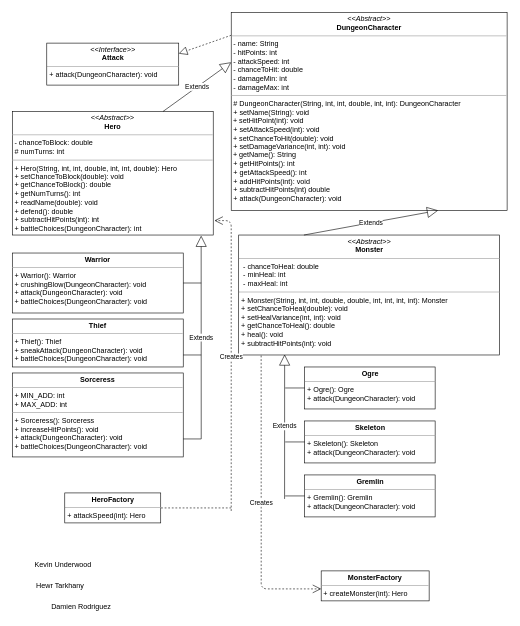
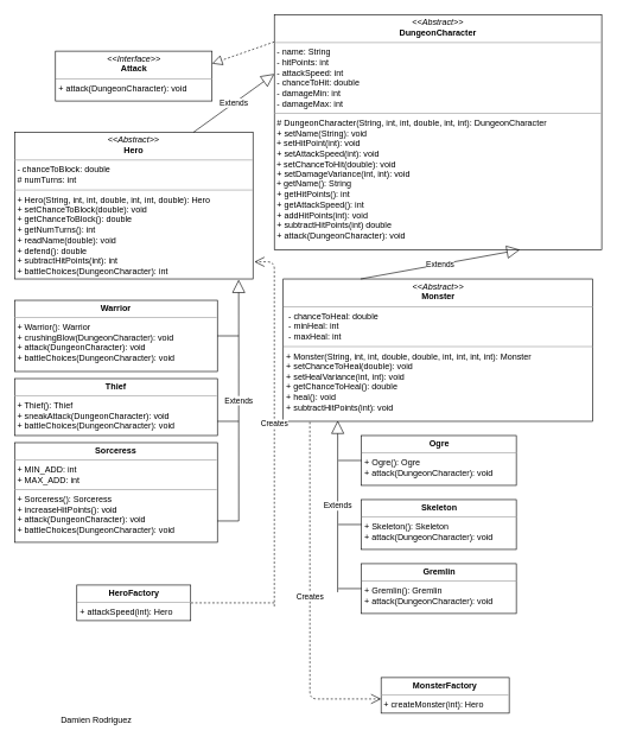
  <mxCell id="0" />
  <mxCell id="1" parent="0" />
  <mxCell id="2" value="&lt;p style=&quot;margin: 0px ; margin-top: 4px ; text-align: center&quot;&gt;&lt;i&gt;&amp;lt;&amp;lt;Interface&amp;gt;&amp;gt;&lt;/i&gt;&lt;br&gt;&lt;b&gt;Attack&lt;/b&gt;&lt;/p&gt;&lt;hr size=&quot;1&quot;&gt;&lt;p style=&quot;margin: 0px ; margin-left: 4px&quot;&gt;+ attack(DungeonCharacter): void&lt;br&gt;&lt;/p&gt;" style="verticalAlign=top;align=left;overflow=fill;fontSize=12;fontFamily=Helvetica;html=1;" vertex="1" parent="1"><mxGeometry x="77.5" y="71" width="220" height="70" as="geometry" /></mxCell>
  <mxCell id="3" value="&lt;p style=&quot;margin: 0px ; margin-top: 4px ; text-align: center&quot;&gt;&lt;i&gt;&amp;lt;&amp;lt;Abstract&amp;gt;&amp;gt;&lt;/i&gt;&lt;br&gt;&lt;b&gt;DungeonCharacter&lt;/b&gt;&lt;/p&gt;&lt;hr size=&quot;1&quot;&gt;&lt;p style=&quot;margin: 0px ; margin-left: 4px&quot;&gt;- name: String&lt;br&gt;- hitPoints: int&lt;/p&gt;&lt;p style=&quot;margin: 0px ; margin-left: 4px&quot;&gt;- attackSpeed: int&lt;br&gt;- chanceToHit: double&lt;/p&gt;&lt;p style=&quot;margin: 0px ; margin-left: 4px&quot;&gt;- damageMin: int&lt;br&gt;- damageMax: int&lt;/p&gt;&lt;hr size=&quot;1&quot;&gt;&lt;p style=&quot;margin: 0px ; margin-left: 4px&quot;&gt;# DungeonCharacter(String, int, int, double, int, int): DungeonCharacter&lt;br&gt;+ setName(String): void&lt;br&gt;&lt;/p&gt;&amp;nbsp;+ setHitPoint(int): void&lt;br&gt;&lt;p style=&quot;margin: 0px ; margin-left: 4px&quot;&gt;+ setAttackSpeed(int): void&lt;/p&gt;&amp;nbsp;+ setChanceToHit(double): void&lt;br&gt;&lt;p style=&quot;margin: 0px ; margin-left: 4px&quot;&gt;+ setDamageVariance(int, int): void&lt;br&gt;&lt;/p&gt;&amp;nbsp;+ getName(): String&lt;br&gt;&lt;p style=&quot;margin: 0px ; margin-left: 4px&quot;&gt;+ getHitPoints(): int&lt;/p&gt;&lt;p style=&quot;margin: 0px ; margin-left: 4px&quot;&gt;+ getAttackSpeed(): int&lt;/p&gt;&lt;p style=&quot;margin: 0px ; margin-left: 4px&quot;&gt;+ addHitPoints(int): void&lt;/p&gt;&lt;p style=&quot;margin: 0px ; margin-left: 4px&quot;&gt;+ subtractHitPoints(int) double&lt;/p&gt;&lt;p style=&quot;margin: 0px ; margin-left: 4px&quot;&gt;+ attack(DungeonCharacter): void&lt;br&gt;&lt;/p&gt;&lt;p style=&quot;margin: 0px ; margin-left: 4px&quot;&gt;&lt;br&gt;&lt;/p&gt;" style="verticalAlign=top;align=left;overflow=fill;fontSize=12;fontFamily=Helvetica;html=1;" vertex="1" parent="1"><mxGeometry x="385" y="20" width="460" height="330" as="geometry" /></mxCell>
  <mxCell id="4" value="" style="endArrow=block;dashed=1;endFill=0;endSize=12;html=1;entryX=1;entryY=0.25;entryDx=0;entryDy=0;exitX=0;exitY=0.115;exitDx=0;exitDy=0;exitPerimeter=0;" edge="1" parent="1" source="3" target="2"><mxGeometry width="160" relative="1" as="geometry"><mxPoint x="355" y="171" as="sourcePoint" /><mxPoint x="515" y="171" as="targetPoint" /></mxGeometry></mxCell>
  <mxCell id="5" value="&lt;p style=&quot;margin: 0px ; margin-top: 4px ; text-align: center&quot;&gt;&lt;i&gt;&amp;lt;&amp;lt;Abstract&amp;gt;&amp;gt;&lt;/i&gt;&lt;br&gt;&lt;b&gt;Hero&lt;/b&gt;&lt;/p&gt;&lt;hr size=&quot;1&quot;&gt;&lt;p style=&quot;margin: 0px ; margin-left: 4px&quot;&gt;- chanceToBlock: double&lt;br&gt;# numTurns: int&lt;/p&gt;&lt;hr size=&quot;1&quot;&gt;&lt;p style=&quot;margin: 0px ; margin-left: 4px&quot;&gt;+ Hero(String, int, int, double, int, int, double): Hero&lt;br&gt;+ setChanceToBlock(double): void&lt;/p&gt;&lt;p style=&quot;margin: 0px ; margin-left: 4px&quot;&gt;+ getChanceToBlock(): double&lt;br&gt;+ getNumTurns(): int&lt;/p&gt;&lt;p style=&quot;margin: 0px ; margin-left: 4px&quot;&gt;+ readName(double): void&lt;/p&gt;&lt;p style=&quot;margin: 0px ; margin-left: 4px&quot;&gt;+ defend(): double&lt;br&gt;+ subtractHitPoints(int): int&lt;/p&gt;&lt;p style=&quot;margin: 0px ; margin-left: 4px&quot;&gt;+ battleChoices(DungeonCharacter): int&lt;/p&gt;" style="verticalAlign=top;align=left;overflow=fill;fontSize=12;fontFamily=Helvetica;html=1;" vertex="1" parent="1"><mxGeometry x="20" y="185" width="335" height="206" as="geometry" /></mxCell>
  <mxCell id="6" value="&lt;p style=&quot;margin: 0px ; margin-top: 4px ; text-align: center&quot;&gt;&lt;i&gt;&amp;lt;&amp;lt;Abstract&amp;gt;&amp;gt;&lt;/i&gt;&lt;br&gt;&lt;b&gt;Monster&lt;/b&gt;&lt;/p&gt;&lt;hr size=&quot;1&quot;&gt;&lt;p style=&quot;margin: 0px ; margin-left: 4px&quot;&gt;&amp;nbsp;- chanceToHeal: double&lt;br&gt;&amp;nbsp;- minHeal: int&lt;/p&gt;&lt;p style=&quot;margin: 0px ; margin-left: 4px&quot;&gt;&amp;nbsp;- maxHeal: int&lt;br&gt;&lt;/p&gt;&lt;hr size=&quot;1&quot;&gt;&lt;p style=&quot;margin: 0px ; margin-left: 4px&quot;&gt;+ Monster(String, int, int, double, double, int, int, int, int): Monster&lt;br&gt;&lt;/p&gt;&lt;p style=&quot;margin: 0px ; margin-left: 4px&quot;&gt;+ setChanceToHeal(double): void&lt;br&gt;+ setHealVariance(int, int): void&lt;/p&gt;&lt;p style=&quot;margin: 0px ; margin-left: 4px&quot;&gt;+ getChanceToHeal(): double&lt;/p&gt;&lt;p style=&quot;margin: 0px ; margin-left: 4px&quot;&gt;+ heal(): void&lt;br&gt;+ subtractHitPoints(int): void&lt;/p&gt;" style="verticalAlign=top;align=left;overflow=fill;fontSize=12;fontFamily=Helvetica;html=1;" vertex="1" parent="1"><mxGeometry x="397.5" y="391" width="435" height="200" as="geometry" /></mxCell>
  <mxCell id="7" value="&lt;p style=&quot;margin: 0px ; margin-top: 4px ; text-align: center&quot;&gt;&lt;b&gt;Warrior&lt;/b&gt;&lt;/p&gt;&lt;hr size=&quot;1&quot;&gt;&lt;p style=&quot;margin: 0px ; margin-left: 4px&quot;&gt;+ Warrior(): Warrior&lt;br&gt;+ crushingBlow(DungeonCharacter): void&lt;/p&gt;&lt;p style=&quot;margin: 0px ; margin-left: 4px&quot;&gt;+ attack(DungeonCharacter): void&lt;/p&gt;&lt;p style=&quot;margin: 0px ; margin-left: 4px&quot;&gt;+ battleChoices(DungeonCharacter): void&lt;br&gt;&lt;/p&gt;" style="verticalAlign=top;align=left;overflow=fill;fontSize=12;fontFamily=Helvetica;html=1;" vertex="1" parent="1"><mxGeometry x="20" y="421" width="285" height="100" as="geometry" /></mxCell>
  <mxCell id="8" value="&lt;p style=&quot;margin: 0px ; margin-top: 4px ; text-align: center&quot;&gt;&lt;b&gt;Thief&lt;/b&gt;&lt;br&gt;&lt;/p&gt;&lt;hr size=&quot;1&quot;&gt;&lt;p style=&quot;margin: 0px ; margin-left: 4px&quot;&gt;+ Thief(): Thief&lt;/p&gt;&lt;p style=&quot;margin: 0px ; margin-left: 4px&quot;&gt;+ sneakAttack(DungeonCharacter): void&lt;/p&gt;&lt;p style=&quot;margin: 0px ; margin-left: 4px&quot;&gt;+ battleChoices(DungeonCharacter): void&lt;br&gt;&lt;/p&gt;" style="verticalAlign=top;align=left;overflow=fill;fontSize=12;fontFamily=Helvetica;html=1;" vertex="1" parent="1"><mxGeometry x="20" y="531" width="285" height="80" as="geometry" /></mxCell>
  <mxCell id="9" value="&lt;p style=&quot;margin: 0px ; margin-top: 4px ; text-align: center&quot;&gt;&lt;b&gt;Sorceress&lt;/b&gt;&lt;/p&gt;&lt;hr size=&quot;1&quot;&gt;&lt;p style=&quot;margin: 0px ; margin-left: 4px&quot;&gt;+ MIN_ADD: int&lt;br&gt;+ MAX_ADD: int&lt;br&gt;&lt;/p&gt;&lt;hr size=&quot;1&quot;&gt;&lt;p style=&quot;margin: 0px ; margin-left: 4px&quot;&gt;+ Sorceress(): Sorceress&lt;br&gt;+ increaseHitPoints(): void&lt;/p&gt;&lt;p style=&quot;margin: 0px ; margin-left: 4px&quot;&gt;+ attack(DungeonCharacter): void&lt;/p&gt;&lt;p style=&quot;margin: 0px ; margin-left: 4px&quot;&gt;+ battleChoices(DungeonCharacter): void&lt;br&gt;&lt;/p&gt;" style="verticalAlign=top;align=left;overflow=fill;fontSize=12;fontFamily=Helvetica;html=1;" vertex="1" parent="1"><mxGeometry x="20" y="621" width="285" height="140" as="geometry" /></mxCell>
  <mxCell id="10" value="Extends" style="endArrow=block;endSize=16;endFill=0;html=1;entryX=0.94;entryY=1.005;entryDx=0;entryDy=0;entryPerimeter=0;" edge="1" parent="1" target="5"><mxGeometry width="160" relative="1" as="geometry"><mxPoint x="335" y="731" as="sourcePoint" /><mxPoint x="515" y="611" as="targetPoint" /></mxGeometry></mxCell>
  <mxCell id="11" value="" style="endArrow=none;html=1;entryX=1;entryY=0.5;entryDx=0;entryDy=0;" edge="1" parent="1" target="7"><mxGeometry width="50" height="50" relative="1" as="geometry"><mxPoint x="335" y="471" as="sourcePoint" /><mxPoint x="455" y="571" as="targetPoint" /></mxGeometry></mxCell>
  <mxCell id="12" value="" style="endArrow=none;html=1;entryX=1;entryY=0.5;entryDx=0;entryDy=0;" edge="1" parent="1"><mxGeometry width="50" height="50" relative="1" as="geometry"><mxPoint x="335" y="731" as="sourcePoint" /><mxPoint x="305" y="731" as="targetPoint" /></mxGeometry></mxCell>
  <mxCell id="13" value="" style="endArrow=none;html=1;entryX=1;entryY=0.75;entryDx=0;entryDy=0;" edge="1" parent="1" target="8"><mxGeometry width="50" height="50" relative="1" as="geometry"><mxPoint x="335" y="591" as="sourcePoint" /><mxPoint x="325" y="491" as="targetPoint" /></mxGeometry></mxCell>
  <mxCell id="14" value="Extends" style="endArrow=block;endSize=16;endFill=0;html=1;entryX=0.75;entryY=1;entryDx=0;entryDy=0;exitX=0.25;exitY=0;exitDx=0;exitDy=0;" edge="1" parent="1" source="6" target="3"><mxGeometry width="160" relative="1" as="geometry"><mxPoint x="355" y="321" as="sourcePoint" /><mxPoint x="515" y="321" as="targetPoint" /></mxGeometry></mxCell>
  <mxCell id="15" value="Extends" style="endArrow=block;endSize=16;endFill=0;html=1;exitX=0.75;exitY=0;exitDx=0;exitDy=0;" edge="1" parent="1" source="5"><mxGeometry width="160" relative="1" as="geometry"><mxPoint x="355" y="191" as="sourcePoint" /><mxPoint x="385" y="103" as="targetPoint" /></mxGeometry></mxCell>
  <mxCell id="16" value="&lt;p style=&quot;margin: 0px ; margin-top: 4px ; text-align: center&quot;&gt;&lt;b&gt;Ogre&lt;/b&gt;&lt;br&gt;&lt;/p&gt;&lt;hr size=&quot;1&quot;&gt;&lt;p style=&quot;margin: 0px ; margin-left: 4px&quot;&gt;+ Ogre(): Ogre&lt;br&gt;+ attack(DungeonCharacter): void&lt;br&gt;&lt;/p&gt;" style="verticalAlign=top;align=left;overflow=fill;fontSize=12;fontFamily=Helvetica;html=1;" vertex="1" parent="1"><mxGeometry x="507.5" y="611" width="217.5" height="70" as="geometry" /></mxCell>
  <mxCell id="17" value="&lt;p style=&quot;margin: 0px ; margin-top: 4px ; text-align: center&quot;&gt;&lt;b&gt;Skeleton&lt;/b&gt;&lt;br&gt;&lt;/p&gt;&lt;hr size=&quot;1&quot;&gt;&lt;p style=&quot;margin: 0px ; margin-left: 4px&quot;&gt;+ Skeleton(): Skeleton&lt;br&gt;+ attack(DungeonCharacter): void&lt;br&gt;&lt;/p&gt;" style="verticalAlign=top;align=left;overflow=fill;fontSize=12;fontFamily=Helvetica;html=1;" vertex="1" parent="1"><mxGeometry x="507.5" y="701" width="217.5" height="70" as="geometry" /></mxCell>
  <mxCell id="18" value="&lt;p style=&quot;margin: 0px ; margin-top: 4px ; text-align: center&quot;&gt;&lt;b&gt;Gremlin&lt;/b&gt;&lt;br&gt;&lt;/p&gt;&lt;hr size=&quot;1&quot;&gt;&lt;p style=&quot;margin: 0px ; margin-left: 4px&quot;&gt;+ Gremlin(): Gremlin&lt;br&gt;+ attack(DungeonCharacter): void&lt;br&gt;&lt;/p&gt;" style="verticalAlign=top;align=left;overflow=fill;fontSize=12;fontFamily=Helvetica;html=1;" vertex="1" parent="1"><mxGeometry x="507.5" y="791" width="217.5" height="70" as="geometry" /></mxCell>
  <mxCell id="19" value="Extends" style="endArrow=block;endSize=16;endFill=0;html=1;entryX=0.176;entryY=0.995;entryDx=0;entryDy=0;entryPerimeter=0;" edge="1" parent="1" target="6"><mxGeometry width="160" relative="1" as="geometry"><mxPoint x="474" y="831" as="sourcePoint" /><mxPoint x="655" y="671" as="targetPoint" /></mxGeometry></mxCell>
  <mxCell id="20" value="" style="endArrow=none;html=1;entryX=0;entryY=0.5;entryDx=0;entryDy=0;" edge="1" parent="1" target="18"><mxGeometry width="50" height="50" relative="1" as="geometry"><mxPoint x="475" y="826" as="sourcePoint" /><mxPoint x="605" y="641" as="targetPoint" /></mxGeometry></mxCell>
  <mxCell id="21" value="" style="endArrow=none;html=1;entryX=0;entryY=0.5;entryDx=0;entryDy=0;" edge="1" parent="1" target="17"><mxGeometry width="50" height="50" relative="1" as="geometry"><mxPoint x="475" y="736" as="sourcePoint" /><mxPoint x="605" y="641" as="targetPoint" /></mxGeometry></mxCell>
  <mxCell id="22" value="" style="endArrow=none;html=1;entryX=0;entryY=0.5;entryDx=0;entryDy=0;" edge="1" parent="1" target="16"><mxGeometry width="50" height="50" relative="1" as="geometry"><mxPoint x="475" y="646" as="sourcePoint" /><mxPoint x="605" y="641" as="targetPoint" /></mxGeometry></mxCell>
  <mxCell id="23" value="&lt;p style=&quot;margin: 0px ; margin-top: 4px ; text-align: center&quot;&gt;&lt;b&gt;HeroFactory&lt;/b&gt;&lt;br&gt;&lt;/p&gt;&lt;hr size=&quot;1&quot;&gt;&lt;p style=&quot;margin: 0px ; margin-left: 4px&quot;&gt;+ attackSpeed(int): Hero&lt;br&gt;&lt;/p&gt;" style="verticalAlign=top;align=left;overflow=fill;fontSize=12;fontFamily=Helvetica;html=1;" vertex="1" parent="1"><mxGeometry x="107.5" y="821" width="160" height="50" as="geometry" /></mxCell>
  <mxCell id="24" value="&lt;p style=&quot;margin: 0px ; margin-top: 4px ; text-align: center&quot;&gt;&lt;b&gt;MonsterFactory&lt;/b&gt;&lt;br&gt;&lt;/p&gt;&lt;hr size=&quot;1&quot;&gt;&lt;p style=&quot;margin: 0px ; margin-left: 4px&quot;&gt;+ createMonster(int): Hero&lt;br&gt;&lt;/p&gt;" style="verticalAlign=top;align=left;overflow=fill;fontSize=12;fontFamily=Helvetica;html=1;" vertex="1" parent="1"><mxGeometry x="535" y="951" width="180" height="50" as="geometry" /></mxCell>
  <mxCell id="25" value="Creates" style="endArrow=open;endSize=12;dashed=1;html=1;exitX=0.086;exitY=1.005;exitDx=0;exitDy=0;exitPerimeter=0;" edge="1" parent="1" source="6"><mxGeometry width="160" relative="1" as="geometry"><mxPoint x="435" y="671" as="sourcePoint" /><mxPoint x="535" y="981" as="targetPoint" /><Array as="points"><mxPoint x="435" y="981" /></Array></mxGeometry></mxCell>
  <mxCell id="26" value="Creates" style="endArrow=open;endSize=12;dashed=1;html=1;entryX=1.006;entryY=0.883;entryDx=0;entryDy=0;entryPerimeter=0;" edge="1" parent="1" target="5"><mxGeometry width="160" relative="1" as="geometry"><mxPoint x="385" y="851" as="sourcePoint" /><mxPoint x="375" y="381" as="targetPoint" /><Array as="points"><mxPoint x="385" y="367" /></Array></mxGeometry></mxCell>
  <mxCell id="27" value="" style="endArrow=none;dashed=1;html=1;entryX=1;entryY=0.5;entryDx=0;entryDy=0;" edge="1" parent="1" target="23"><mxGeometry width="50" height="50" relative="1" as="geometry"><mxPoint x="385" y="846" as="sourcePoint" /><mxPoint x="475" y="821" as="targetPoint" /></mxGeometry></mxCell>
- <mxCell id="28" value="Kevin Underwood" style="text;html=1;strokeColor=none;fillColor=none;align=center;verticalAlign=middle;whiteSpace=wrap;rounded=0;" vertex="1" parent="1"><mxGeometry x="45" y="931" width="120" height="20" as="geometry" /></mxCell>
- <mxCell id="29" value="Hewr Tarkhany" style="text;html=1;strokeColor=none;fillColor=none;align=center;verticalAlign=middle;whiteSpace=wrap;rounded=0;" vertex="1" parent="1"><mxGeometry x="45" y="966" width="110" height="20" as="geometry" /></mxCell>
  <mxCell id="30" value="Damien Rodriguez" style="text;html=1;strokeColor=none;fillColor=none;align=center;verticalAlign=middle;whiteSpace=wrap;rounded=0;" vertex="1" parent="1"><mxGeometry x="75" y="1001" width="120" height="20" as="geometry" /></mxCell>
